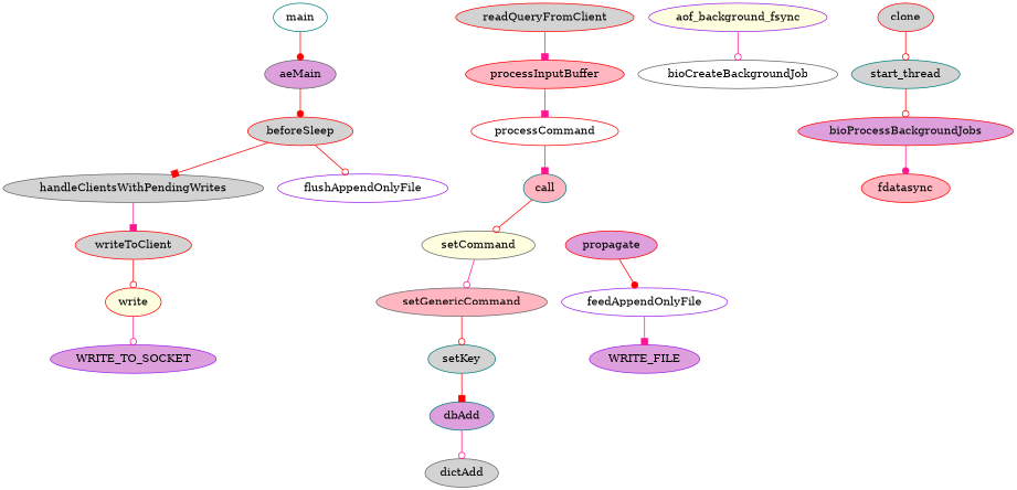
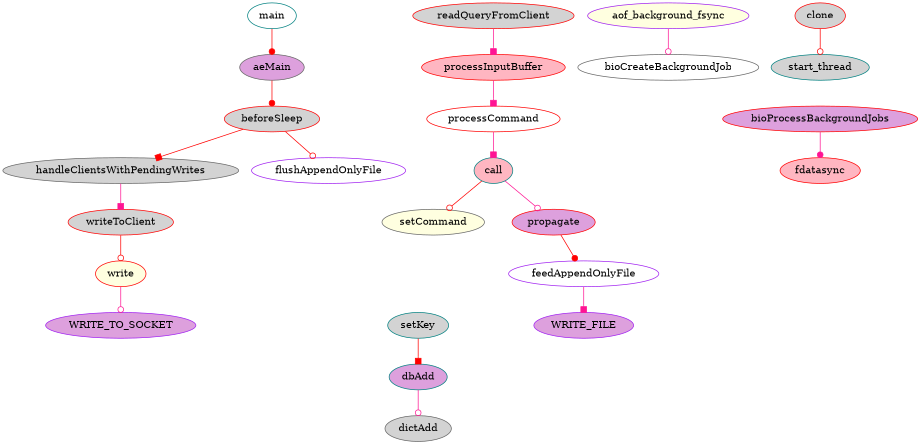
  strict digraph {
    node [color=red fillcolor=lightgrey style=filled]
    edge [arrowhead=odot color=red]
    main [color=teal fillcolor=white]
    aeMain [color=gray40 fillcolor=plum]
    beforeSleep
    handleClientsWithPendingWrites [color=gray40]
    flushAppendOnlyFile [color=purple fillcolor=white]
    processInputBuffer [fillcolor=lightpink]
    readQueryFromClient
    processCommand [fillcolor=white]
    call [color=teal fillcolor=lightpink]
    setCommand [color=gray40 fillcolor=lightyellow]
    propagate [fillcolor=plum]
-   setGenericCommand [color=gray40 fillcolor=lightpink]
    feedAppendOnlyFile [color=purple fillcolor=white]
    setKey [color=teal]
    dbAdd [color=teal fillcolor=plum]
    dictAdd [color=gray40]
    writeToClient
    write [fillcolor=lightyellow]
    WRITE_TO_SOCKET [color=purple fillcolor=plum]
    aof_background_fsync [color=purple fillcolor=lightyellow]
    bioCreateBackgroundJob [color=gray40 fillcolor=white]
    WRITE_FILE [color=purple fillcolor=plum]
    start_thread [color=teal]
    clone
    bioProcessBackgroundJobs [fillcolor=plum]
    fdatasync [fillcolor=lightpink]
    main -> aeMain [arrowhead=dot]
    aeMain -> beforeSleep [arrowhead=dot]
    beforeSleep -> handleClientsWithPendingWrites [arrowhead=box]
    beforeSleep -> flushAppendOnlyFile
    handleClientsWithPendingWrites -> writeToClient [arrowhead=box color=deeppink]
    processInputBuffer -> processCommand [arrowhead=box color=deeppink]
    readQueryFromClient -> processInputBuffer [arrowhead=box color=deeppink]
    processCommand -> call [arrowhead=box color=deeppink]
    call -> setCommand
-   setCommand -> setGenericCommand [color=deeppink]
+   call -> propagate [color=deeppink]
    propagate -> feedAppendOnlyFile [arrowhead=dot]
-   setGenericCommand -> setKey
    feedAppendOnlyFile -> WRITE_FILE [arrowhead=box color=deeppink]
    setKey -> dbAdd [arrowhead=box]
    dbAdd -> dictAdd [color=deeppink]
    writeToClient -> write
    write -> WRITE_TO_SOCKET [color=deeppink]
    aof_background_fsync -> bioCreateBackgroundJob [color=deeppink]
-   start_thread -> bioProcessBackgroundJobs
    clone -> start_thread
    bioProcessBackgroundJobs -> fdatasync [arrowhead=dot color=deeppink]
  }
